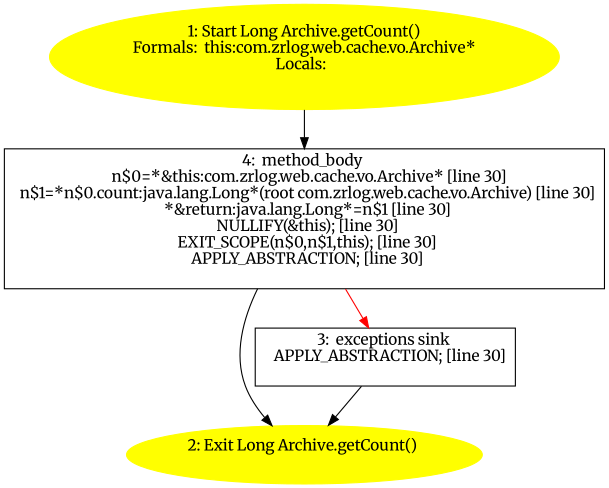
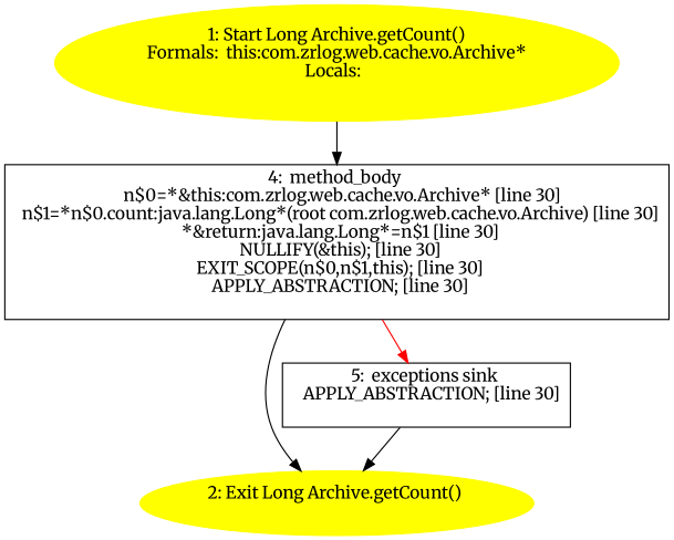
  digraph {
    fontname=Merriweather
    node [fontname=Merriweather]
    edge [fontname=Merriweather]
    n1 [color=yellow label="1: Start Long Archive.getCount()\nFormals:  this:com.zrlog.web.cache.vo.Archive*\nLocals:  \n  " style=filled]
    n2 [label="4:  method_body \n   n$0=*&this:com.zrlog.web.cache.vo.Archive* [line 30]\n  n$1=*n$0.count:java.lang.Long*(root com.zrlog.web.cache.vo.Archive) [line 30]\n  *&return:java.lang.Long*=n$1 [line 30]\n  NULLIFY(&this); [line 30]\n  EXIT_SCOPE(n$0,n$1,this); [line 30]\n  APPLY_ABSTRACTION; [line 30]\n " shape=box]
    n3 [color=yellow label="2: Exit Long Archive.getCount() \n  " style=filled]
-   n4 [label="3:  exceptions sink \n   APPLY_ABSTRACTION; [line 30]\n " shape=box]
+   n4 [label="5:  exceptions sink \n   APPLY_ABSTRACTION; [line 30]\n " shape=box]
    n1 -> n2
    n2 -> n3
    n2 -> n4 [color=red]
    n4 -> n3
  }
